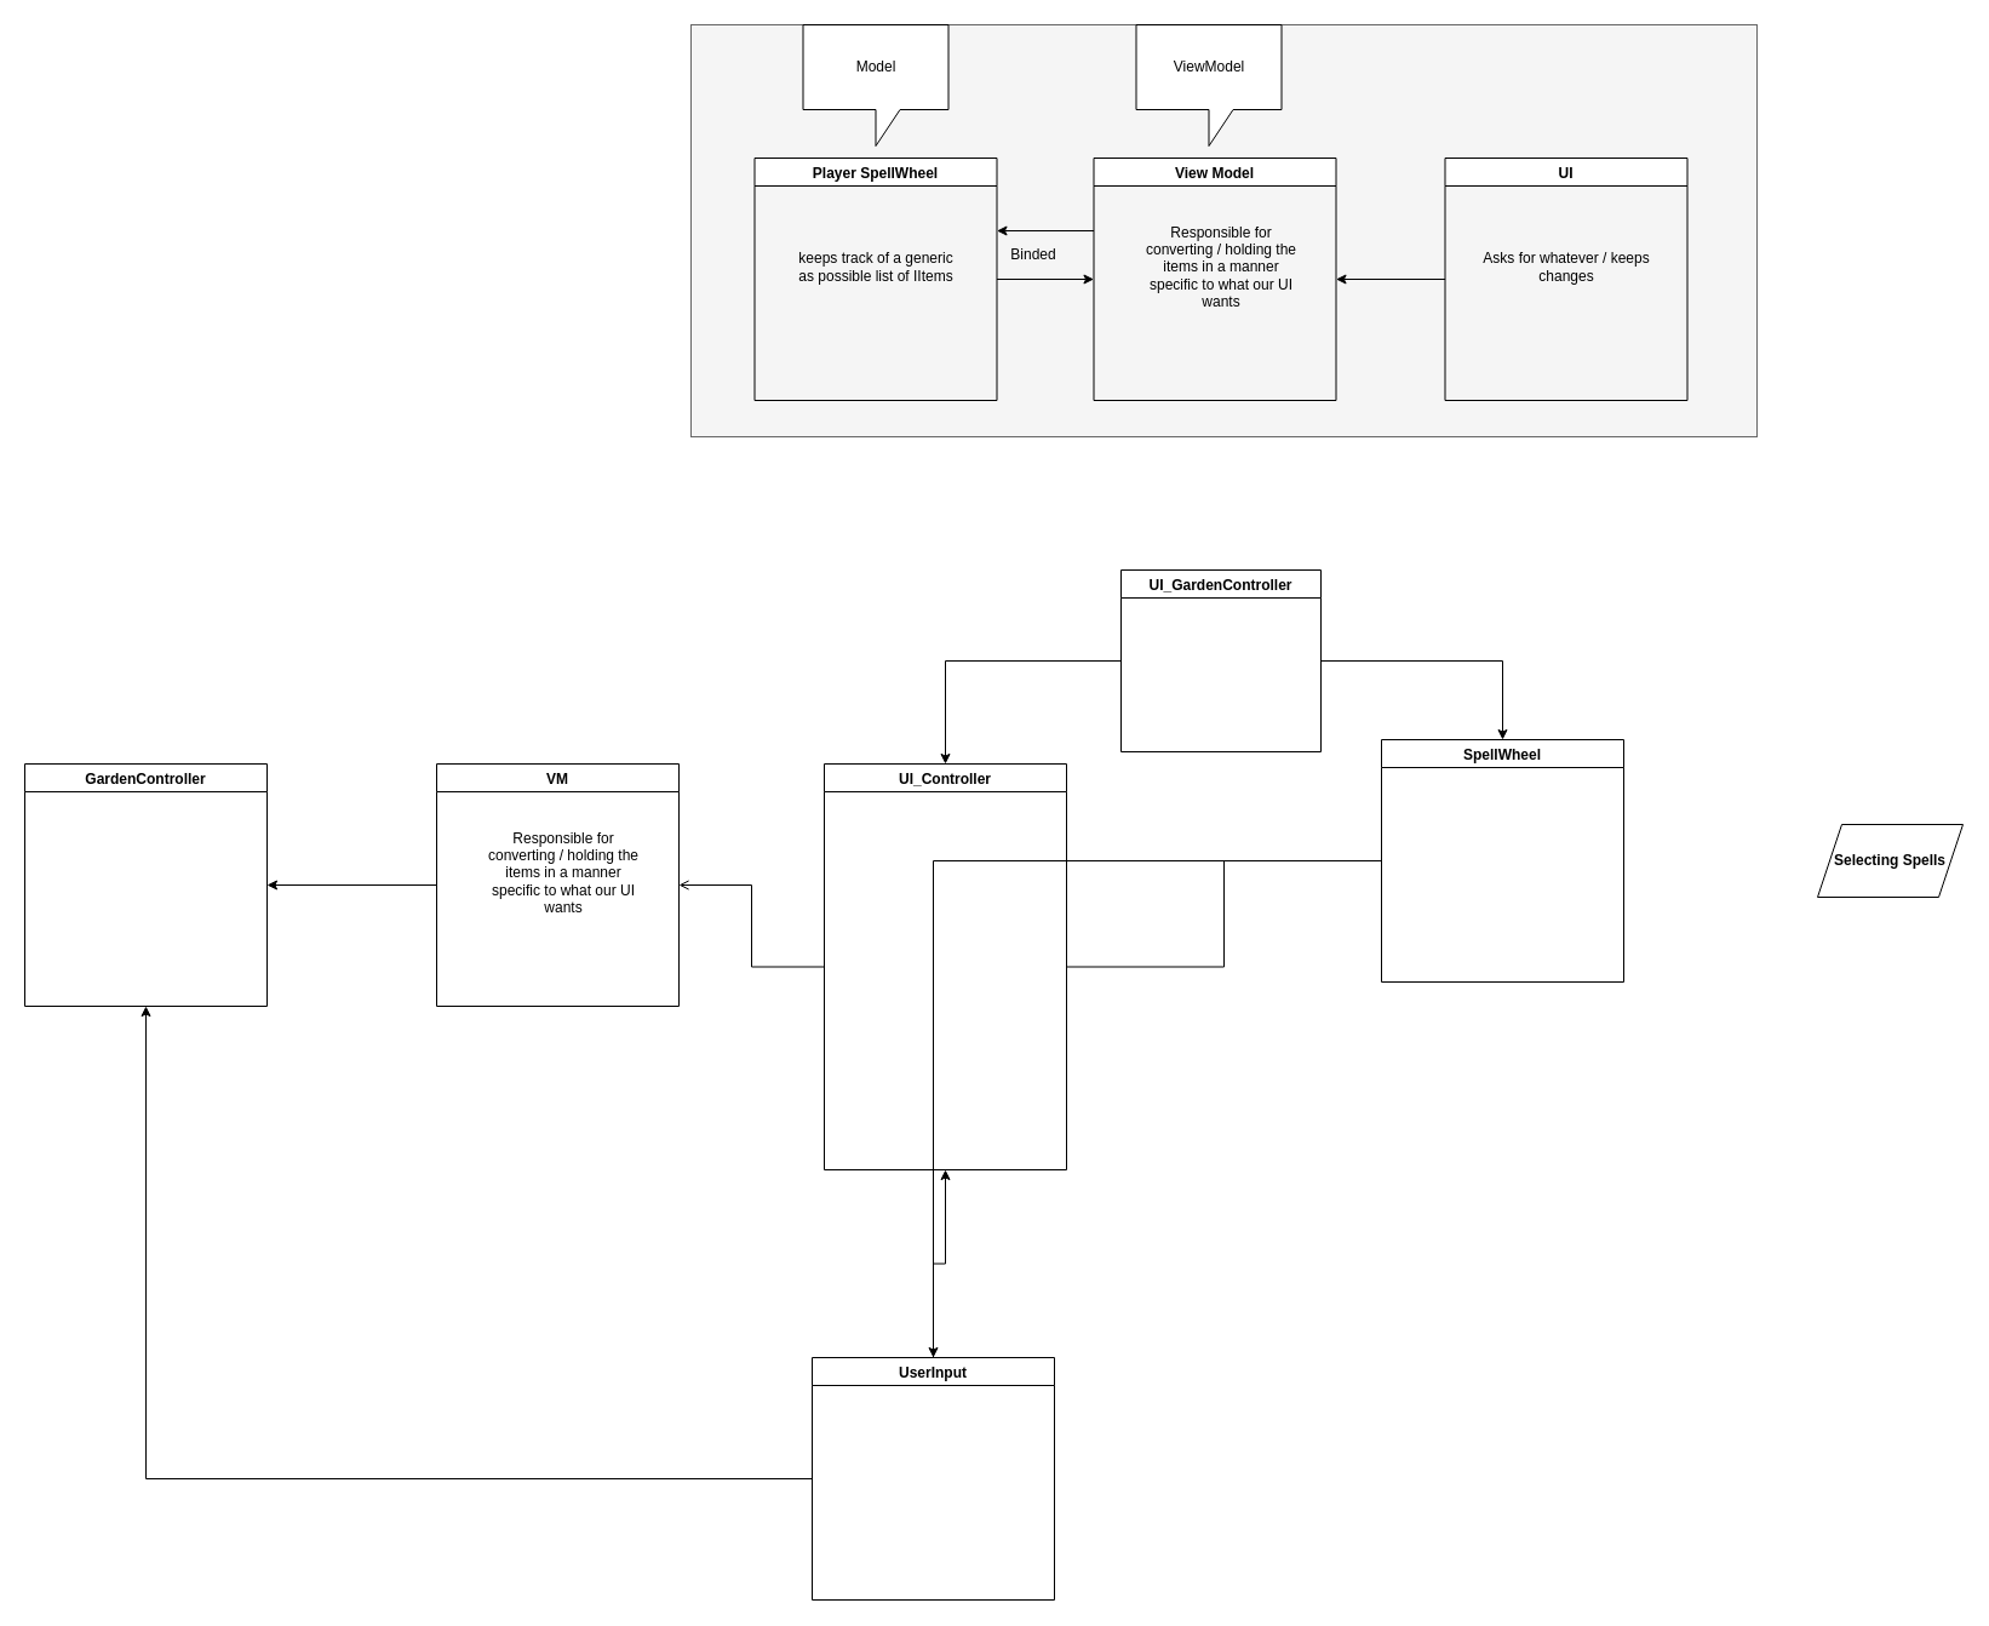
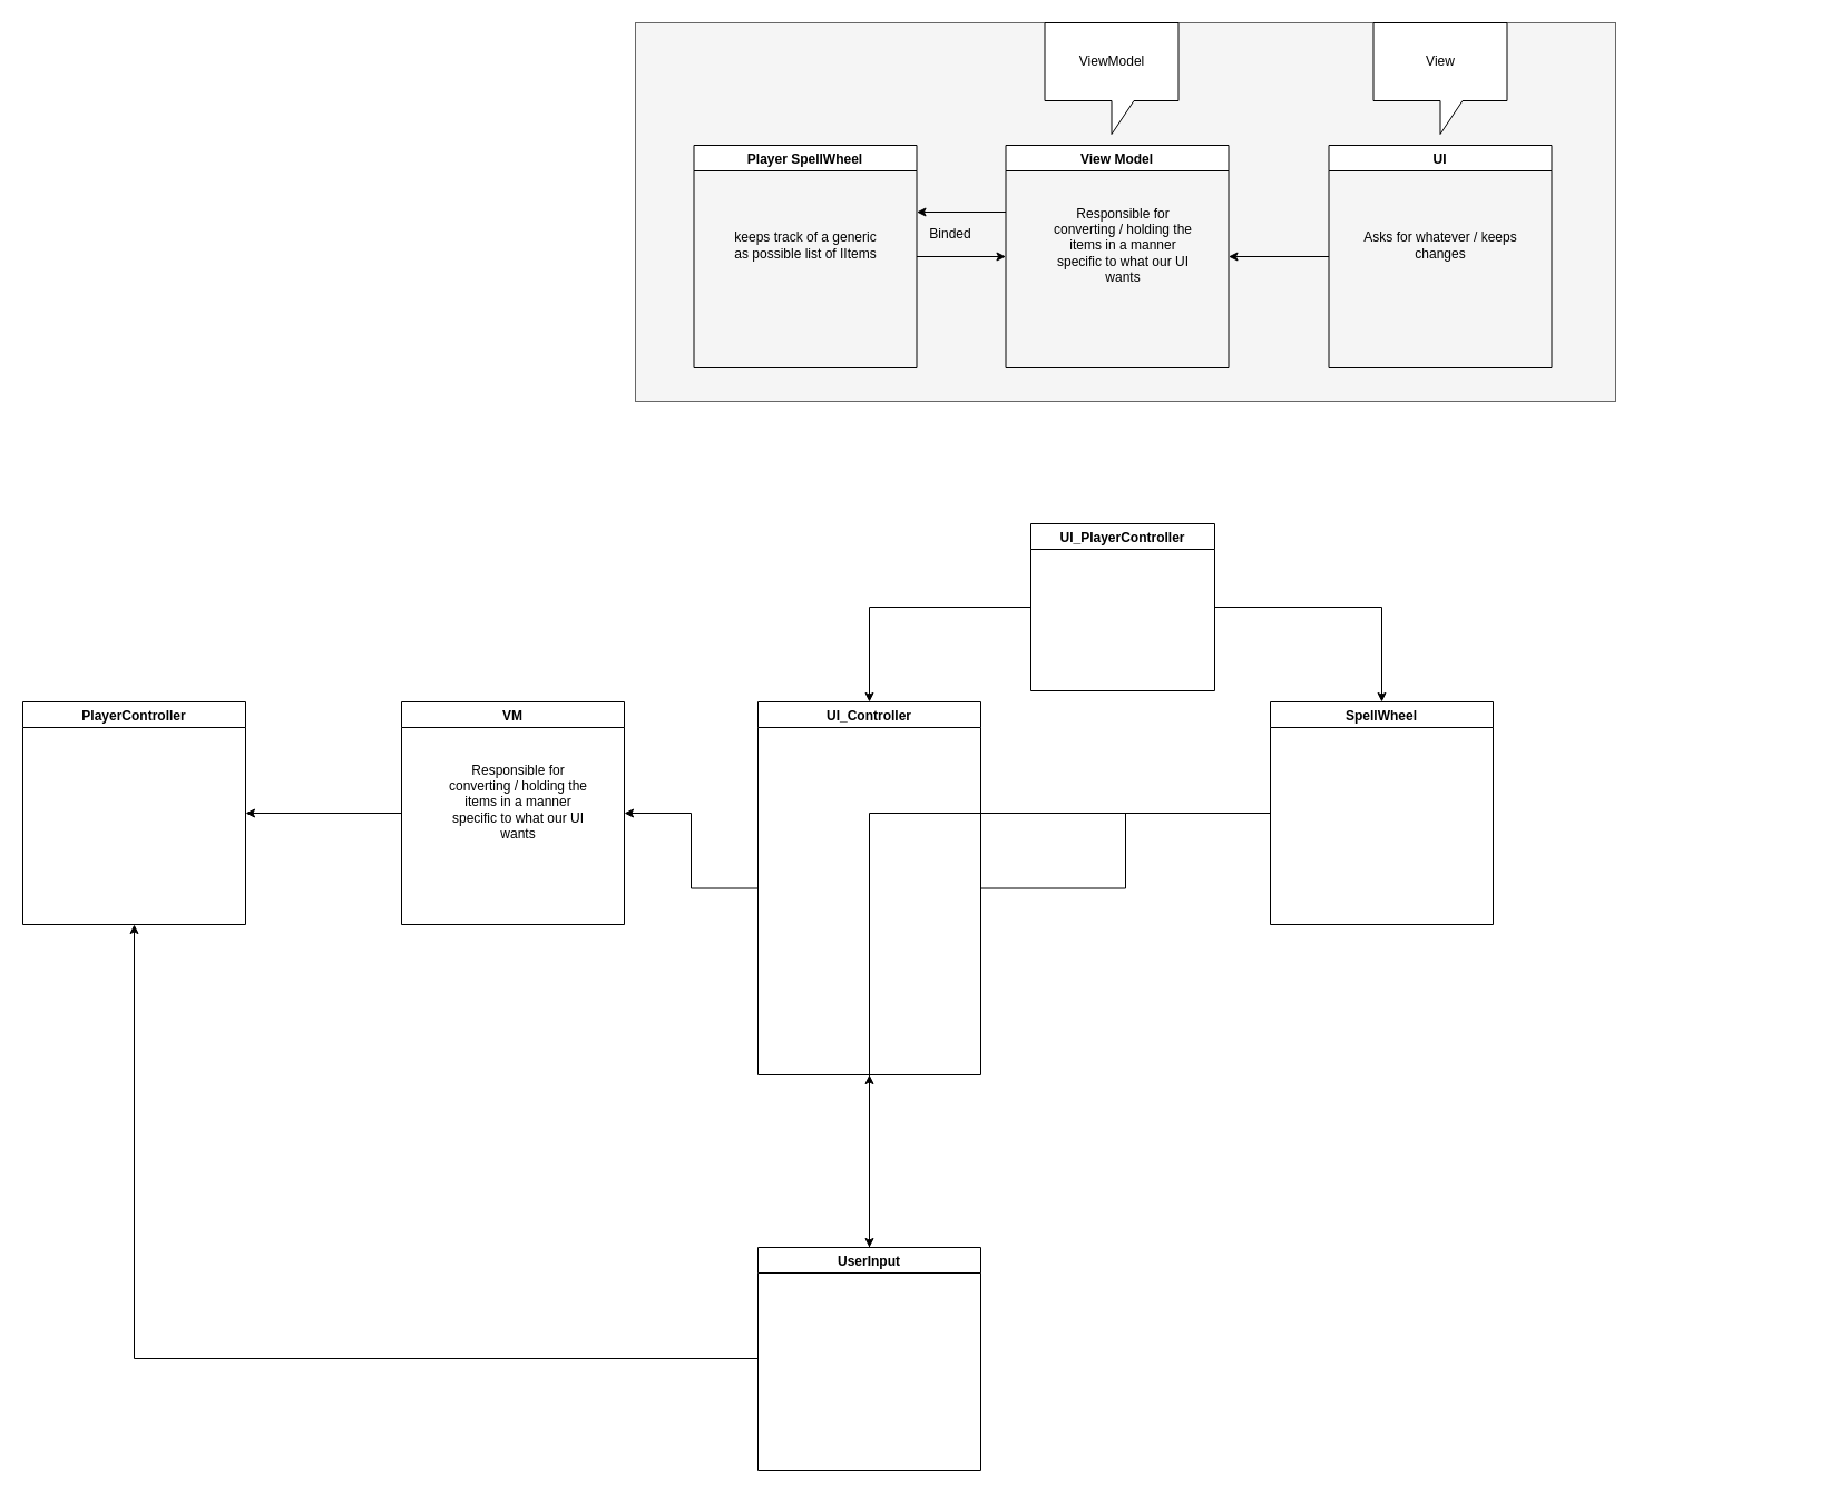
  <mxCell id="0" />
  <mxCell id="1" parent="0" />
  <mxCell id="2" value="" style="rounded=0;whiteSpace=wrap;html=1;fillColor=#f5f5f5;strokeColor=#666666;fontColor=#333333;" parent="1" vertex="1"><mxGeometry x="570" y="20" width="880" height="340" as="geometry" /></mxCell>
  <mxCell id="3" style="edgeStyle=orthogonalEdgeStyle;rounded=0;orthogonalLoop=1;jettySize=auto;html=1;entryX=0;entryY=0.5;entryDx=0;entryDy=0;" parent="1" source="4" target="7" edge="1"><mxGeometry relative="1" as="geometry" /></mxCell>
  <mxCell id="4" value="Player SpellWheel" style="swimlane;" parent="1" vertex="1"><mxGeometry x="622.5" y="130" width="200" height="200" as="geometry" /></mxCell>
  <mxCell id="5" value="keeps track of a generic as possible list of IItems" style="text;html=1;strokeColor=none;fillColor=none;align=center;verticalAlign=middle;whiteSpace=wrap;rounded=0;" parent="4" vertex="1"><mxGeometry x="30" y="50" width="140" height="80" as="geometry" /></mxCell>
  <mxCell id="6" style="edgeStyle=orthogonalEdgeStyle;rounded=0;orthogonalLoop=1;jettySize=auto;html=1;" parent="1" source="7" edge="1"><mxGeometry relative="1" as="geometry"><mxPoint x="822.5" y="190" as="targetPoint" /><Array as="points"><mxPoint x="872.5" y="190" /><mxPoint x="872.5" y="190" /></Array></mxGeometry></mxCell>
  <mxCell id="7" value="View Model" style="swimlane;" parent="1" vertex="1"><mxGeometry x="902.5" y="130" width="200" height="200" as="geometry" /></mxCell>
  <mxCell id="8" value="Responsible for converting / holding the items in a manner specific to what our UI wants" style="text;html=1;strokeColor=none;fillColor=none;align=center;verticalAlign=middle;whiteSpace=wrap;rounded=0;" parent="7" vertex="1"><mxGeometry x="35" y="50" width="140" height="80" as="geometry" /></mxCell>
  <mxCell id="9" style="edgeStyle=orthogonalEdgeStyle;rounded=0;orthogonalLoop=1;jettySize=auto;html=1;entryX=1;entryY=0.5;entryDx=0;entryDy=0;" parent="1" source="10" target="7" edge="1"><mxGeometry relative="1" as="geometry" /></mxCell>
  <mxCell id="10" value="UI" style="swimlane;startSize=23;" parent="1" vertex="1"><mxGeometry x="1192.5" y="130" width="200" height="200" as="geometry" /></mxCell>
  <mxCell id="11" value="Asks for whatever / keeps changes" style="text;html=1;strokeColor=none;fillColor=none;align=center;verticalAlign=middle;whiteSpace=wrap;rounded=0;" parent="10" vertex="1"><mxGeometry x="30" y="50" width="140" height="80" as="geometry" /></mxCell>
- <mxCell id="12" value="Model" style="shape=callout;whiteSpace=wrap;html=1;perimeter=calloutPerimeter;" parent="1" vertex="1"><mxGeometry x="662.5" y="20" width="120" height="100" as="geometry" /></mxCell>
  <mxCell id="13" value="ViewModel" style="shape=callout;whiteSpace=wrap;html=1;perimeter=calloutPerimeter;" parent="1" vertex="1"><mxGeometry x="937.5" y="20" width="120" height="100" as="geometry" /></mxCell>
+ <mxCell id="14" value="View" style="shape=callout;whiteSpace=wrap;html=1;perimeter=calloutPerimeter;" parent="1" vertex="1"><mxGeometry x="1232.5" y="20" width="120" height="100" as="geometry" /></mxCell>
  <mxCell id="15" value="Binded" style="text;html=1;strokeColor=none;fillColor=none;align=center;verticalAlign=middle;whiteSpace=wrap;rounded=0;" parent="1" vertex="1"><mxGeometry x="832.5" y="200" width="40" height="20" as="geometry" /></mxCell>
  <mxCell id="16" style="edgeStyle=orthogonalEdgeStyle;rounded=0;orthogonalLoop=1;jettySize=auto;html=1;entryX=0;entryY=0.5;entryDx=0;entryDy=0;endArrow=none;endFill=0;" parent="1" source="18" target="23" edge="1"><mxGeometry relative="1" as="geometry" /></mxCell>
- <mxCell id="17" style="edgeStyle=orthogonalEdgeStyle;rounded=0;orthogonalLoop=1;jettySize=auto;html=1;entryX=1;entryY=0.5;entryDx=0;entryDy=0;endArrow=open;endFill=1;" parent="1" source="18" target="20" edge="1"><mxGeometry relative="1" as="geometry" /></mxCell>
+ <mxCell id="17" style="edgeStyle=orthogonalEdgeStyle;rounded=0;orthogonalLoop=1;jettySize=auto;html=1;entryX=1;entryY=0.5;entryDx=0;entryDy=0;endArrow=classic;endFill=1;" parent="1" source="18" target="20" edge="1"><mxGeometry relative="1" as="geometry" /></mxCell>
  <mxCell id="18" value="UI_Controller" style="swimlane;" parent="1" vertex="1"><mxGeometry x="680" y="630" width="200" height="335" as="geometry" /></mxCell>
  <mxCell id="19" style="edgeStyle=orthogonalEdgeStyle;rounded=0;orthogonalLoop=1;jettySize=auto;html=1;endArrow=classic;endFill=1;" parent="1" source="20" target="27" edge="1"><mxGeometry relative="1" as="geometry" /></mxCell>
  <mxCell id="20" value="VM" style="swimlane;" parent="1" vertex="1"><mxGeometry x="360" y="630" width="200" height="200" as="geometry" /></mxCell>
  <mxCell id="21" value="Responsible for converting / holding the items in a manner specific to what our UI wants" style="text;html=1;strokeColor=none;fillColor=none;align=center;verticalAlign=middle;whiteSpace=wrap;rounded=0;" parent="20" vertex="1"><mxGeometry x="35" y="50" width="140" height="80" as="geometry" /></mxCell>
  <mxCell id="22" style="edgeStyle=orthogonalEdgeStyle;rounded=0;orthogonalLoop=1;jettySize=auto;html=1;endArrow=classic;endFill=1;" parent="1" source="23" target="31" edge="1"><mxGeometry relative="1" as="geometry" /></mxCell>
- <mxCell id="23" value="SpellWheel" style="swimlane;startSize=23;" parent="1" vertex="1"><mxGeometry x="1140" y="610" width="200" height="200" as="geometry" /></mxCell>
+ <mxCell id="23" value="SpellWheel" style="swimlane;startSize=23;" parent="1" vertex="1"><mxGeometry x="1140" y="630" width="200" height="200" as="geometry" /></mxCell>
  <mxCell id="24" style="edgeStyle=orthogonalEdgeStyle;rounded=0;orthogonalLoop=1;jettySize=auto;html=1;entryX=0.5;entryY=0;entryDx=0;entryDy=0;" parent="1" source="26" target="23" edge="1"><mxGeometry relative="1" as="geometry" /></mxCell>
  <mxCell id="25" style="edgeStyle=orthogonalEdgeStyle;rounded=0;orthogonalLoop=1;jettySize=auto;html=1;entryX=0.5;entryY=0;entryDx=0;entryDy=0;" parent="1" source="26" target="18" edge="1"><mxGeometry relative="1" as="geometry" /></mxCell>
- <mxCell id="26" value="UI_GardenController" style="swimlane;" parent="1" vertex="1"><mxGeometry x="925" y="470" width="165" height="150" as="geometry" /></mxCell>
- <mxCell id="27" value="GardenController" style="swimlane;" parent="1" vertex="1"><mxGeometry x="20" y="630" width="200" height="200" as="geometry" /></mxCell>
- <mxCell id="28" value="&lt;span style=&quot;font-weight: 700&quot;&gt;Selecting Spells&lt;/span&gt;" style="shape=parallelogram;perimeter=parallelogramPerimeter;whiteSpace=wrap;html=1;fixedSize=1;" parent="1" vertex="1"><mxGeometry x="1500" y="680" width="120" height="60" as="geometry" /></mxCell>
+ <mxCell id="26" value="UI_PlayerController" style="swimlane;" parent="1" vertex="1"><mxGeometry x="925" y="470" width="165" height="150" as="geometry" /></mxCell>
+ <mxCell id="27" value="PlayerController" style="swimlane;" parent="1" vertex="1"><mxGeometry x="20" y="630" width="200" height="200" as="geometry" /></mxCell>
  <mxCell id="29" style="edgeStyle=orthogonalEdgeStyle;rounded=0;orthogonalLoop=1;jettySize=auto;html=1;entryX=0.5;entryY=1;entryDx=0;entryDy=0;endArrow=classic;endFill=1;" parent="1" source="31" target="18" edge="1"><mxGeometry relative="1" as="geometry" /></mxCell>
  <mxCell id="30" style="edgeStyle=orthogonalEdgeStyle;rounded=0;orthogonalLoop=1;jettySize=auto;html=1;entryX=0.5;entryY=1;entryDx=0;entryDy=0;endArrow=classic;endFill=1;" parent="1" source="31" target="27" edge="1"><mxGeometry relative="1" as="geometry" /></mxCell>
- <mxCell id="31" value="UserInput" style="swimlane;" parent="1" vertex="1"><mxGeometry x="670" y="1120" width="200" height="200" as="geometry" /></mxCell>
+ <mxCell id="31" value="UserInput" style="swimlane;" parent="1" vertex="1"><mxGeometry x="680" y="1120" width="200" height="200" as="geometry" /></mxCell>
